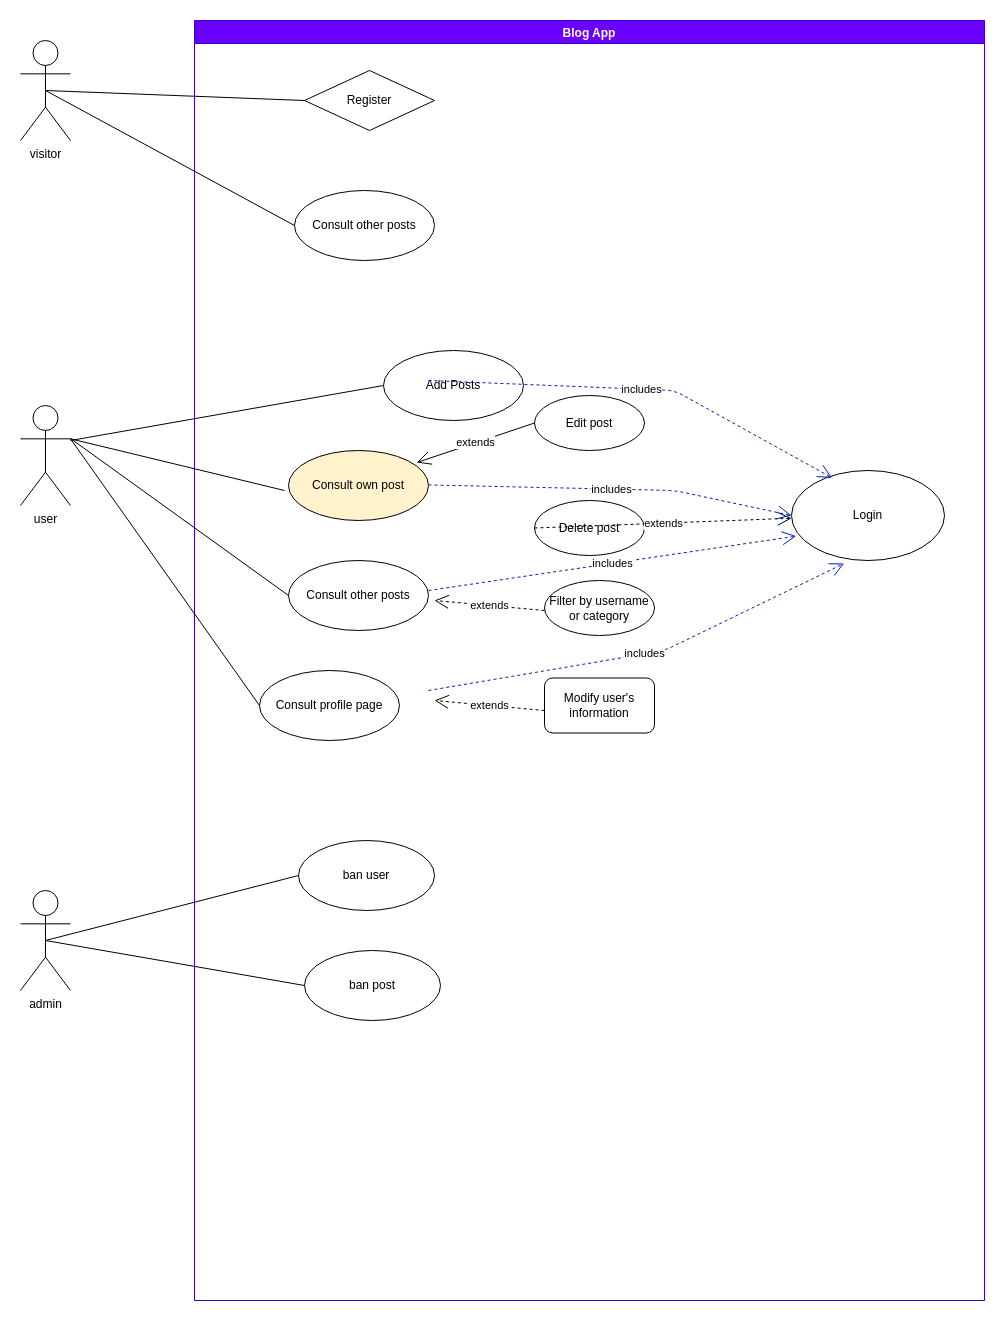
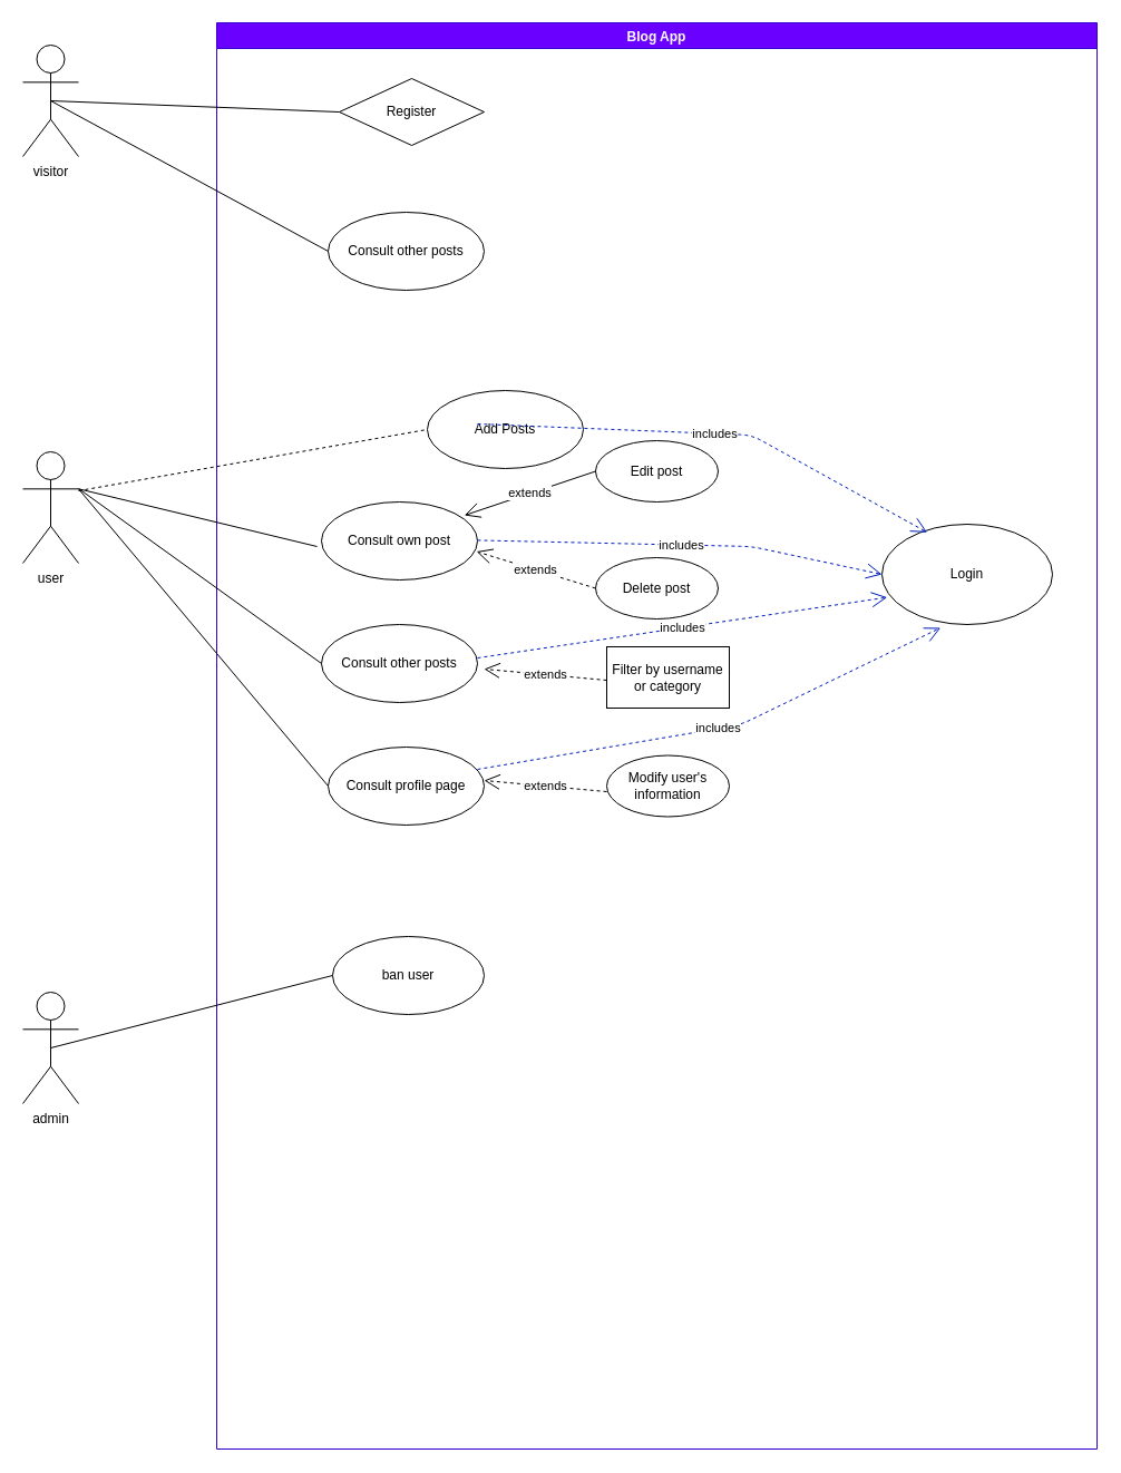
  <mxCell id="0" />
  <mxCell id="1" parent="0" />
  <mxCell id="2" value="Blog App" style="swimlane;fillColor=#6a00ff;strokeColor=#3700CC;fontColor=#ffffff;" vertex="1" parent="1"><mxGeometry x="194" y="20" width="790" height="1280" as="geometry"><mxRectangle x="310" y="120" width="90" height="23" as="alternateBounds" /></mxGeometry></mxCell>
  <mxCell id="3" value="Register" style="rhombus;whiteSpace=wrap;html=1;" vertex="1" parent="2"><mxGeometry x="110" y="50" width="130" height="60" as="geometry" /></mxCell>
  <mxCell id="4" value="Consult other posts" style="ellipse;whiteSpace=wrap;html=1;" vertex="1" parent="2"><mxGeometry x="100" y="170" width="140" height="70" as="geometry" /></mxCell>
  <mxCell id="5" value="Add Posts" style="ellipse;whiteSpace=wrap;html=1;" vertex="1" parent="2"><mxGeometry x="189" y="330" width="140" height="70" as="geometry" /></mxCell>
- <mxCell id="6" value="Consult profile page" style="ellipse;whiteSpace=wrap;html=1;" vertex="1" parent="2"><mxGeometry x="65" y="650" width="140" height="70" as="geometry" /></mxCell>
+ <mxCell id="6" value="Consult profile page" style="ellipse;whiteSpace=wrap;html=1;" vertex="1" parent="2"><mxGeometry x="100" y="650" width="140" height="70" as="geometry" /></mxCell>
  <mxCell id="7" value="Consult other posts" style="ellipse;whiteSpace=wrap;html=1;" vertex="1" parent="2"><mxGeometry x="94" y="540" width="140" height="70" as="geometry" /></mxCell>
- <mxCell id="8" value="Consult own post" style="ellipse;whiteSpace=wrap;html=1;fillColor=#fff2cc;" vertex="1" parent="2"><mxGeometry x="94" y="430" width="140" height="70" as="geometry" /></mxCell>
+ <mxCell id="8" value="Consult own post" style="ellipse;whiteSpace=wrap;html=1;" vertex="1" parent="2"><mxGeometry x="94" y="430" width="140" height="70" as="geometry" /></mxCell>
  <mxCell id="9" value="" style="endArrow=none;html=1;exitX=1;exitY=0.333;exitDx=0;exitDy=0;exitPerimeter=0;" edge="1" parent="2" source="26"><mxGeometry width="50" height="50" relative="1" as="geometry"><mxPoint x="20" y="540" as="sourcePoint" /><mxPoint x="90" y="470" as="targetPoint" /></mxGeometry></mxCell>
  <mxCell id="10" value="Edit post" style="ellipse;whiteSpace=wrap;html=1;" vertex="1" parent="2"><mxGeometry x="340" y="375" width="110" height="55" as="geometry" /></mxCell>
  <mxCell id="11" value="Delete post" style="ellipse;whiteSpace=wrap;html=1;" vertex="1" parent="2"><mxGeometry x="340" y="480" width="110" height="55" as="geometry" /></mxCell>
  <mxCell id="12" value="extends" style="endArrow=open;endSize=12;dashed=0;html=1;entryX=0.916;entryY=0.172;entryDx=0;entryDy=0;entryPerimeter=0;exitX=0;exitY=0.5;exitDx=0;exitDy=0;" edge="1" parent="2" source="10" target="8"><mxGeometry width="160" relative="1" as="geometry"><mxPoint x="310" y="330" as="sourcePoint" /><mxPoint x="240" y="320" as="targetPoint" /></mxGeometry></mxCell>
- <mxCell id="13" value="extends" style="endArrow=open;endSize=12;dashed=1;html=1;exitX=0;exitY=0.5;exitDx=0;exitDy=0;" edge="1" parent="2" source="11" target="18"><mxGeometry width="160" relative="1" as="geometry"><mxPoint x="281.76" y="475" as="sourcePoint" /><mxPoint x="224" y="514.54" as="targetPoint" /></mxGeometry></mxCell>
- <mxCell id="14" value="Filter by username or category" style="ellipse;whiteSpace=wrap;html=1;" vertex="1" parent="2"><mxGeometry x="350" y="560" width="110" height="55" as="geometry" /></mxCell>
+ <mxCell id="13" value="extends" style="endArrow=open;endSize=12;dashed=1;html=1;entryX=0.994;entryY=0.636;entryDx=0;entryDy=0;entryPerimeter=0;exitX=0;exitY=0.5;exitDx=0;exitDy=0;" edge="1" parent="2" source="11" target="8"><mxGeometry width="160" relative="1" as="geometry"><mxPoint x="281.76" y="475" as="sourcePoint" /><mxPoint x="224" y="514.54" as="targetPoint" /></mxGeometry></mxCell>
+ <mxCell id="14" value="Filter by username or category" style="whiteSpace=wrap;html=1;rounded=0;" vertex="1" parent="2"><mxGeometry x="350" y="560" width="110" height="55" as="geometry" /></mxCell>
  <mxCell id="15" value="extends" style="endArrow=open;endSize=12;dashed=1;html=1;" edge="1" parent="2"><mxGeometry width="160" relative="1" as="geometry"><mxPoint x="350" y="590" as="sourcePoint" /><mxPoint x="240" y="580" as="targetPoint" /></mxGeometry></mxCell>
- <mxCell id="16" value="Modify user's information" style="whiteSpace=wrap;html=1;rounded=1;" vertex="1" parent="2"><mxGeometry x="350" y="657.5" width="110" height="55" as="geometry" /></mxCell>
+ <mxCell id="16" value="Modify user's information" style="ellipse;whiteSpace=wrap;html=1;" vertex="1" parent="2"><mxGeometry x="350" y="657.5" width="110" height="55" as="geometry" /></mxCell>
  <mxCell id="17" value="extends" style="endArrow=open;endSize=12;dashed=1;html=1;" edge="1" parent="2"><mxGeometry width="160" relative="1" as="geometry"><mxPoint x="350" y="690" as="sourcePoint" /><mxPoint x="240" y="680" as="targetPoint" /></mxGeometry></mxCell>
  <mxCell id="18" value="Login" style="ellipse;whiteSpace=wrap;html=1;" vertex="1" parent="2"><mxGeometry x="597" y="450" width="153" height="90" as="geometry" /></mxCell>
  <mxCell id="19" value="includes" style="endArrow=open;endSize=12;dashed=1;html=1;fillColor=#0050ef;strokeColor=#001DBC;entryX=0;entryY=0.5;entryDx=0;entryDy=0;" edge="1" parent="2" target="18"><mxGeometry width="160" relative="1" as="geometry"><mxPoint x="234" y="464.41" as="sourcePoint" /><mxPoint x="394" y="464.41" as="targetPoint" /><Array as="points"><mxPoint x="480" y="470" /></Array></mxGeometry></mxCell>
  <mxCell id="20" value="includes" style="endArrow=open;endSize=12;dashed=1;html=1;fillColor=#0050ef;strokeColor=#001DBC;entryX=0.031;entryY=0.729;entryDx=0;entryDy=0;entryPerimeter=0;" edge="1" parent="2" target="18"><mxGeometry width="160" relative="1" as="geometry"><mxPoint x="234" y="570" as="sourcePoint" /><mxPoint x="394" y="570" as="targetPoint" /></mxGeometry></mxCell>
  <mxCell id="21" value="includes" style="endArrow=open;endSize=12;dashed=1;html=1;fillColor=#0050ef;strokeColor=#001DBC;entryX=0.344;entryY=1.033;entryDx=0;entryDy=0;entryPerimeter=0;" edge="1" parent="2" target="18"><mxGeometry width="160" relative="1" as="geometry"><mxPoint x="234" y="670" as="sourcePoint" /><mxPoint x="394" y="670" as="targetPoint" /><Array as="points"><mxPoint x="470" y="630" /></Array></mxGeometry></mxCell>
  <mxCell id="22" value="includes" style="endArrow=open;endSize=12;dashed=1;html=1;fillColor=#0050ef;strokeColor=#001DBC;entryX=0.265;entryY=0.081;entryDx=0;entryDy=0;entryPerimeter=0;" edge="1" parent="2" target="18"><mxGeometry width="160" relative="1" as="geometry"><mxPoint x="234" y="360" as="sourcePoint" /><mxPoint x="394" y="360" as="targetPoint" /><Array as="points"><mxPoint x="480" y="370" /></Array></mxGeometry></mxCell>
  <mxCell id="23" value="ban user" style="ellipse;whiteSpace=wrap;html=1;" vertex="1" parent="2"><mxGeometry x="104" y="820" width="136" height="70" as="geometry" /></mxCell>
- <mxCell id="24" value="ban post" style="ellipse;whiteSpace=wrap;html=1;" vertex="1" parent="2"><mxGeometry x="110" y="930" width="136" height="70" as="geometry" /></mxCell>
  <mxCell id="25" value="visitor" style="shape=umlActor;verticalLabelPosition=bottom;verticalAlign=top;html=1;" vertex="1" parent="1"><mxGeometry x="20" y="40" width="50" height="100" as="geometry" /></mxCell>
  <mxCell id="26" value="user" style="shape=umlActor;verticalLabelPosition=bottom;verticalAlign=top;html=1;" vertex="1" parent="1"><mxGeometry x="20" y="405" width="50" height="100" as="geometry" /></mxCell>
  <mxCell id="27" value="" style="endArrow=none;html=1;entryX=0;entryY=0.5;entryDx=0;entryDy=0;exitX=0.5;exitY=0.5;exitDx=0;exitDy=0;exitPerimeter=0;" edge="1" parent="1" source="25" target="3"><mxGeometry width="50" height="50" relative="1" as="geometry"><mxPoint x="194" y="120" as="sourcePoint" /><mxPoint x="244" y="70" as="targetPoint" /></mxGeometry></mxCell>
  <mxCell id="28" value="" style="endArrow=none;html=1;entryX=0;entryY=0.5;entryDx=0;entryDy=0;exitX=0.5;exitY=0.5;exitDx=0;exitDy=0;exitPerimeter=0;" edge="1" parent="1" source="25" target="4"><mxGeometry width="50" height="50" relative="1" as="geometry"><mxPoint x="74" y="80" as="sourcePoint" /><mxPoint x="224" y="130" as="targetPoint" /></mxGeometry></mxCell>
- <mxCell id="29" value="" style="endArrow=none;html=1;entryX=0;entryY=0.5;entryDx=0;entryDy=0;" edge="1" parent="1" source="26" target="5"><mxGeometry width="50" height="50" relative="1" as="geometry"><mxPoint x="134" y="380" as="sourcePoint" /><mxPoint x="184" y="330" as="targetPoint" /><Array as="points"><mxPoint x="70" y="440" /></Array></mxGeometry></mxCell>
+ <mxCell id="29" value="" style="endArrow=none;html=1;entryX=0;entryY=0.5;entryDx=0;entryDy=0;dashed=1;" edge="1" parent="1" source="26" target="5"><mxGeometry width="50" height="50" relative="1" as="geometry"><mxPoint x="134" y="380" as="sourcePoint" /><mxPoint x="184" y="330" as="targetPoint" /><Array as="points"><mxPoint x="70" y="440" /></Array></mxGeometry></mxCell>
  <mxCell id="30" value="" style="endArrow=none;html=1;exitX=1;exitY=0.333;exitDx=0;exitDy=0;exitPerimeter=0;entryX=0;entryY=0.5;entryDx=0;entryDy=0;" edge="1" parent="1" source="26" target="6"><mxGeometry width="50" height="50" relative="1" as="geometry"><mxPoint x="204" y="660" as="sourcePoint" /><mxPoint x="234" y="600" as="targetPoint" /></mxGeometry></mxCell>
  <mxCell id="31" value="" style="endArrow=none;html=1;entryX=0;entryY=0.5;entryDx=0;entryDy=0;" edge="1" parent="1" target="7"><mxGeometry width="50" height="50" relative="1" as="geometry"><mxPoint x="70" y="438" as="sourcePoint" /><mxPoint x="238" y="502" as="targetPoint" /></mxGeometry></mxCell>
  <mxCell id="32" value="admin" style="shape=umlActor;verticalLabelPosition=bottom;verticalAlign=top;html=1;" vertex="1" parent="1"><mxGeometry x="20" y="890" width="50" height="100" as="geometry" /></mxCell>
  <mxCell id="33" value="" style="endArrow=none;html=1;entryX=0;entryY=0.5;entryDx=0;entryDy=0;exitX=0.5;exitY=0.5;exitDx=0;exitDy=0;exitPerimeter=0;" edge="1" parent="1" source="32" target="23"><mxGeometry width="50" height="50" relative="1" as="geometry"><mxPoint x="74" y="820" as="sourcePoint" /><mxPoint x="328" y="1046.67" as="targetPoint" /></mxGeometry></mxCell>
- <mxCell id="34" value="" style="endArrow=none;html=1;entryX=0;entryY=0.5;entryDx=0;entryDy=0;exitX=0.5;exitY=0.5;exitDx=0;exitDy=0;exitPerimeter=0;" edge="1" parent="1" source="32" target="24"><mxGeometry width="50" height="50" relative="1" as="geometry"><mxPoint x="55" y="950" as="sourcePoint" /><mxPoint x="308" y="885" as="targetPoint" /></mxGeometry></mxCell>
